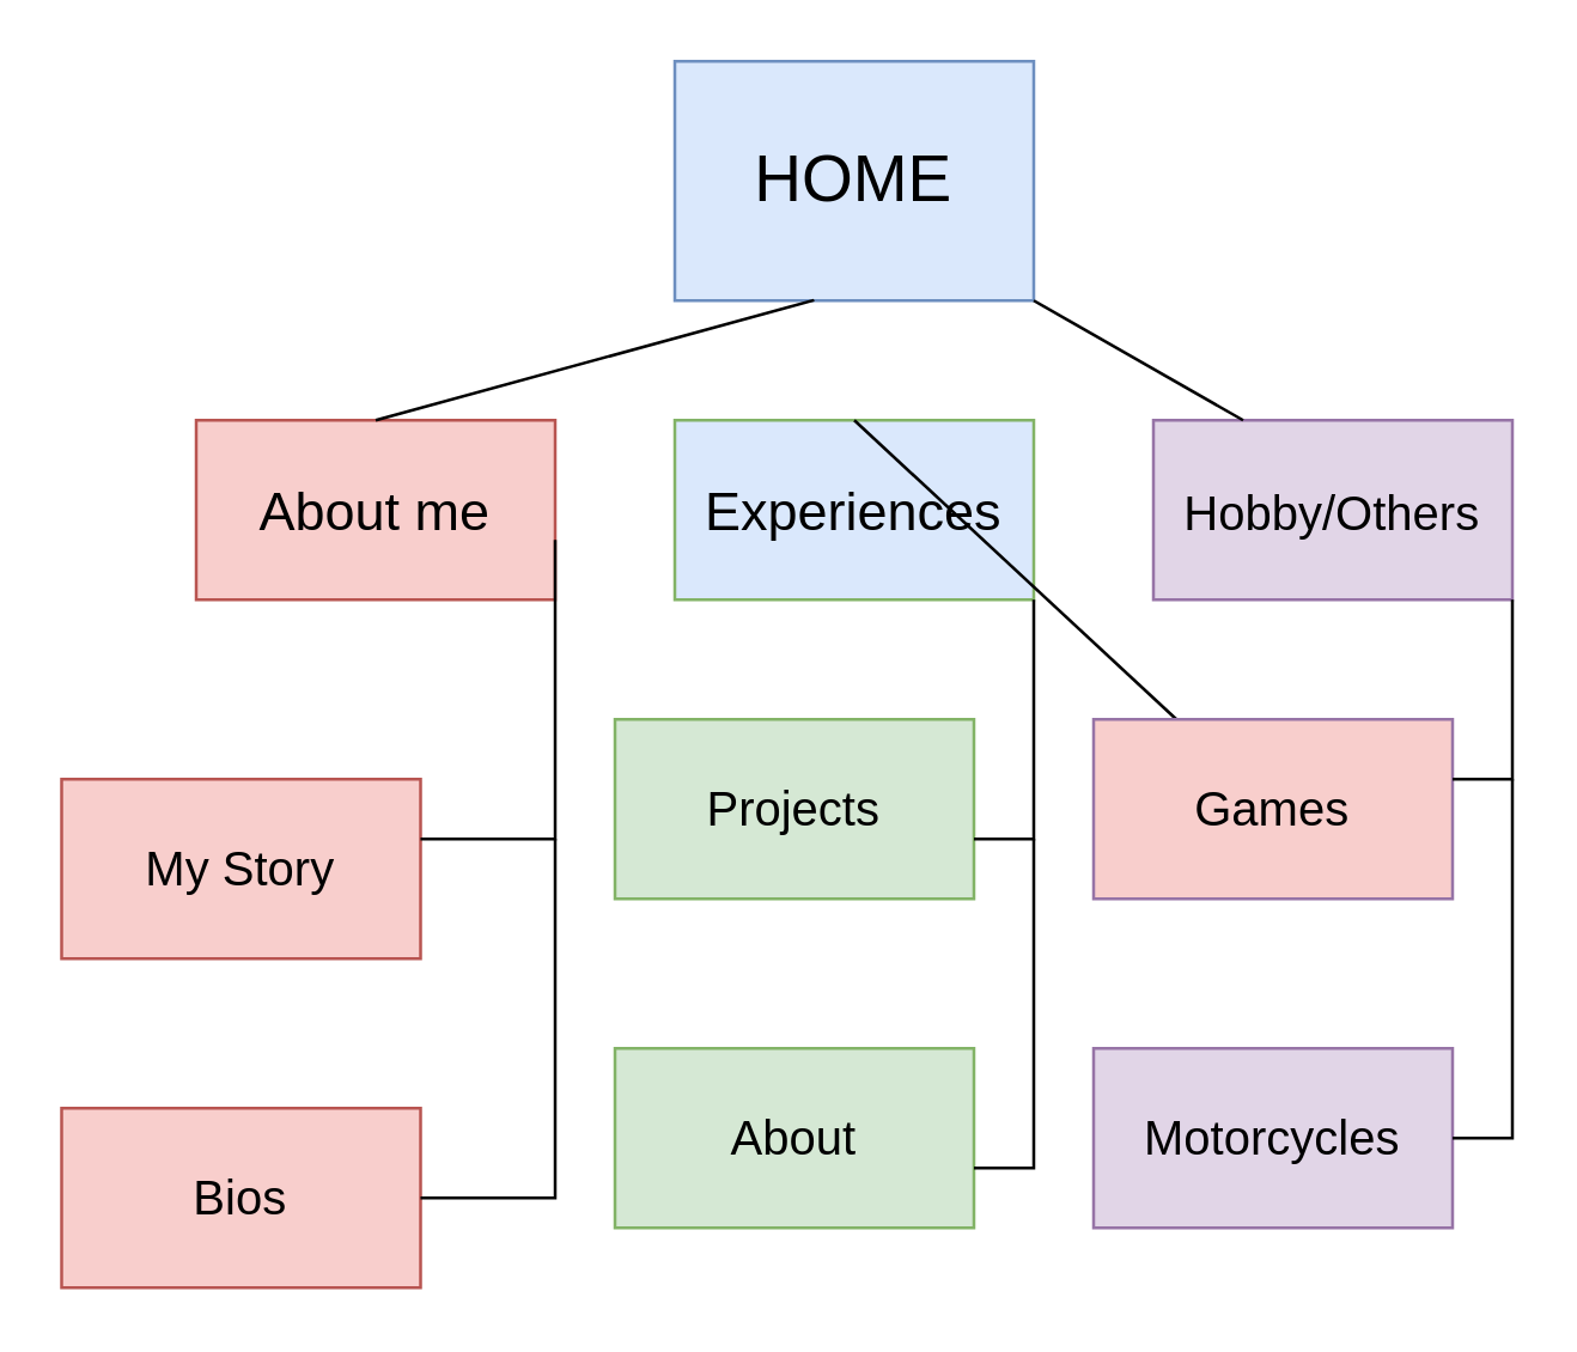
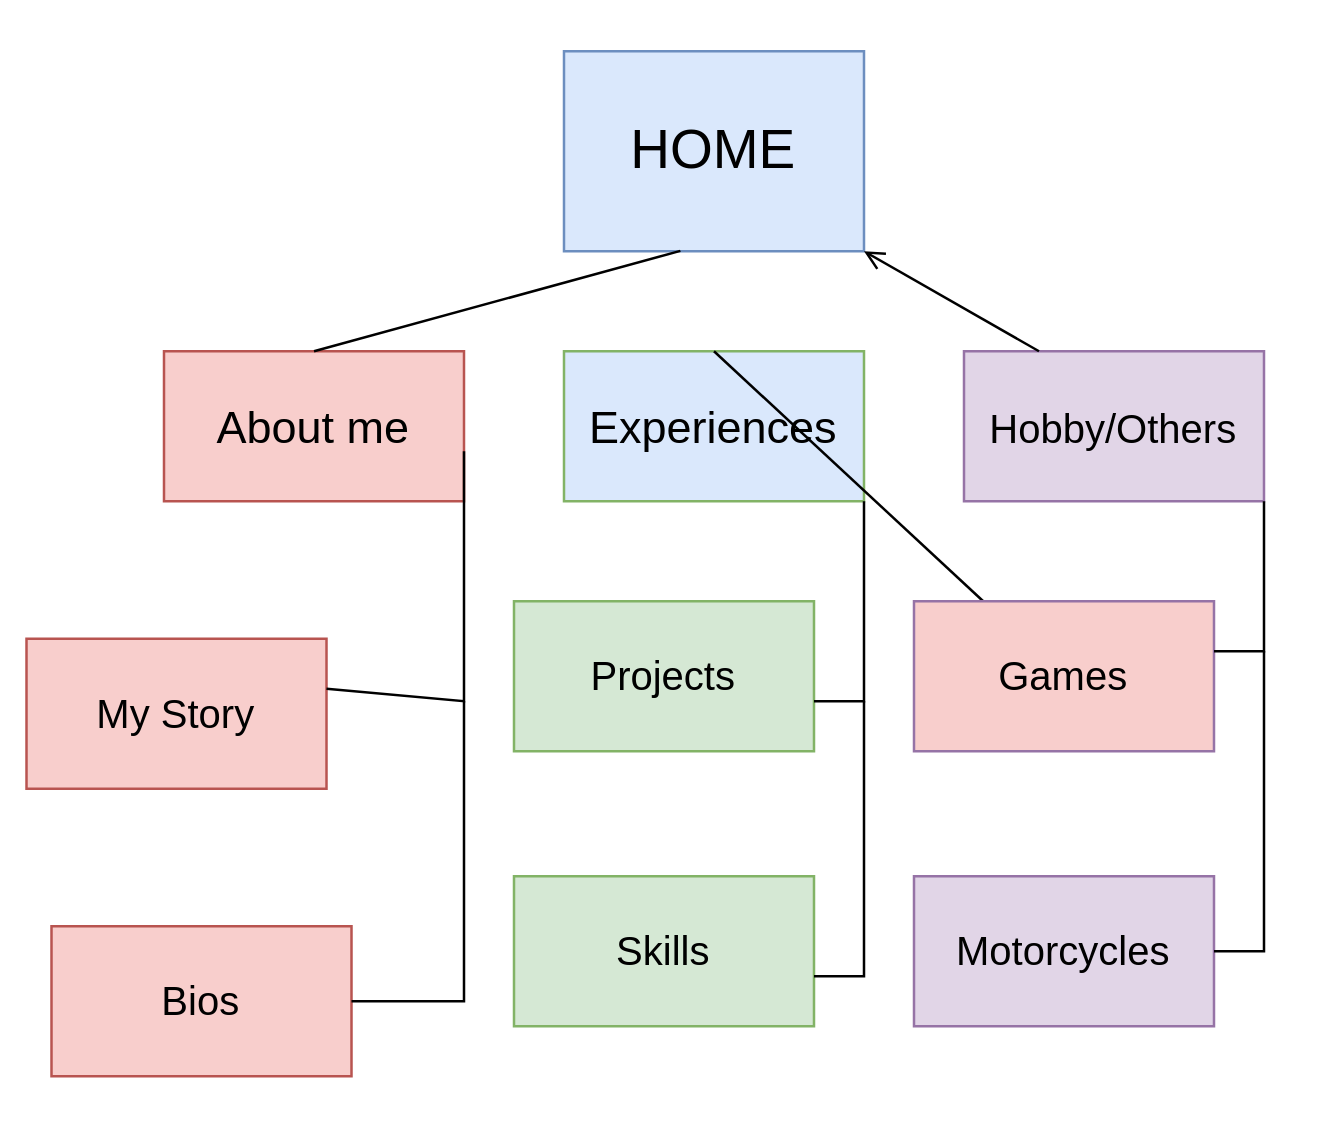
  <mxCell id="0" />
  <mxCell id="1" parent="0" />
  <mxCell id="2" value="&lt;font style=&quot;font-size: 22px;&quot;&gt;HOME&lt;/font&gt;" style="rounded=0;whiteSpace=wrap;html=1;fillColor=#dae8fc;strokeColor=#6c8ebf;" parent="1" vertex="1"><mxGeometry x="225" y="20" width="120" height="80" as="geometry" /></mxCell>
  <mxCell id="3" value="&lt;font style=&quot;font-size: 18px;&quot;&gt;About me&lt;/font&gt;" style="rounded=0;whiteSpace=wrap;html=1;fontSize=22;fillColor=#f8cecc;strokeColor=#b85450;" parent="1" vertex="1"><mxGeometry x="65" y="140" width="120" height="60" as="geometry" /></mxCell>
  <mxCell id="4" value="&lt;span style=&quot;font-size: 18px;&quot;&gt;Experiences&lt;/span&gt;" style="rounded=0;whiteSpace=wrap;html=1;fontSize=22;fillColor=#dae8fc;strokeColor=#82b366;" parent="1" vertex="1"><mxGeometry x="225" y="140" width="120" height="60" as="geometry" /></mxCell>
  <mxCell id="5" value="&lt;font style=&quot;font-size: 16px;&quot;&gt;Hobby/Others&lt;/font&gt;" style="rounded=0;whiteSpace=wrap;html=1;fontSize=22;fillColor=#e1d5e7;strokeColor=#9673a6;" parent="1" vertex="1"><mxGeometry x="385" y="140" width="120" height="60" as="geometry" /></mxCell>
  <mxCell id="6" value="" style="endArrow=none;html=1;rounded=0;fontSize=18;exitX=0.5;exitY=0;exitDx=0;exitDy=0;entryX=0.388;entryY=0.998;entryDx=0;entryDy=0;entryPerimeter=0;" parent="1" source="3" target="2" edge="1"><mxGeometry width="50" height="50" relative="1" as="geometry"><mxPoint x="260" y="130" as="sourcePoint" /><mxPoint x="310" y="80" as="targetPoint" /><Array as="points" /></mxGeometry></mxCell>
  <mxCell id="7" value="" style="endArrow=none;html=1;rounded=0;fontSize=18;exitX=0.5;exitY=0;exitDx=0;exitDy=0;" parent="1" source="4" target="11" edge="1"><mxGeometry width="50" height="50" relative="1" as="geometry"><mxPoint x="270" y="170" as="sourcePoint" /><mxPoint x="320" y="120" as="targetPoint" /></mxGeometry></mxCell>
- <mxCell id="8" value="" style="endArrow=none;html=1;rounded=0;fontSize=18;entryX=1;entryY=1;entryDx=0;entryDy=0;exitX=0.25;exitY=0;exitDx=0;exitDy=0;" parent="1" source="5" target="2" edge="1"><mxGeometry width="50" height="50" relative="1" as="geometry"><mxPoint x="270" y="170" as="sourcePoint" /><mxPoint x="320" y="120" as="targetPoint" /></mxGeometry></mxCell>
+ <mxCell id="8" value="" style="endArrow=open;html=1;rounded=0;fontSize=18;entryX=1;entryY=1;entryDx=0;entryDy=0;exitX=0.25;exitY=0;exitDx=0;exitDy=0;" parent="1" source="5" target="2" edge="1"><mxGeometry width="50" height="50" relative="1" as="geometry"><mxPoint x="270" y="170" as="sourcePoint" /><mxPoint x="320" y="120" as="targetPoint" /></mxGeometry></mxCell>
  <mxCell id="9" value="&lt;font style=&quot;font-size: 16px;&quot;&gt;Projects&lt;/font&gt;" style="rounded=0;whiteSpace=wrap;html=1;fontSize=18;fillColor=#d5e8d4;strokeColor=#82b366;" parent="1" vertex="1"><mxGeometry x="205" y="240" width="120" height="60" as="geometry" /></mxCell>
- <mxCell id="10" value="&lt;font style=&quot;font-size: 16px;&quot;&gt;My Story&lt;/font&gt;" style="rounded=0;whiteSpace=wrap;html=1;fontSize=18;fillColor=#f8cecc;strokeColor=#b85450;" parent="1" vertex="1"><mxGeometry x="20" y="260" width="120" height="60" as="geometry" /></mxCell>
+ <mxCell id="10" value="&lt;font style=&quot;font-size: 16px;&quot;&gt;My Story&lt;/font&gt;" style="rounded=0;whiteSpace=wrap;html=1;fontSize=18;fillColor=#f8cecc;strokeColor=#b85450;" parent="1" vertex="1"><mxGeometry x="10" y="255" width="120" height="60" as="geometry" /></mxCell>
  <mxCell id="11" value="&lt;font style=&quot;font-size: 16px;&quot;&gt;Games&lt;/font&gt;" style="rounded=0;whiteSpace=wrap;html=1;fontSize=18;fillColor=#f8cecc;strokeColor=#9673a6;" parent="1" vertex="1"><mxGeometry x="365" y="240" width="120" height="60" as="geometry" /></mxCell>
  <mxCell id="12" value="" style="endArrow=none;html=1;rounded=0;fontSize=16;entryX=1;entryY=1;entryDx=0;entryDy=0;" parent="1" target="4" edge="1"><mxGeometry width="50" height="50" relative="1" as="geometry"><mxPoint x="325" y="280" as="sourcePoint" /><mxPoint x="235" y="260" as="targetPoint" /><Array as="points"><mxPoint x="345" y="280" /></Array></mxGeometry></mxCell>
  <mxCell id="13" value="" style="endArrow=none;html=1;rounded=0;fontSize=16;exitX=1;exitY=0.333;exitDx=0;exitDy=0;exitPerimeter=0;" parent="1" source="10" edge="1"><mxGeometry width="50" height="50" relative="1" as="geometry"><mxPoint x="115" y="280" as="sourcePoint" /><mxPoint x="185" y="180" as="targetPoint" /><Array as="points"><mxPoint x="185" y="280" /></Array></mxGeometry></mxCell>
  <mxCell id="14" value="&lt;font style=&quot;font-size: 16px;&quot;&gt;Motorcycles&lt;/font&gt;" style="rounded=0;whiteSpace=wrap;html=1;fontSize=18;fillColor=#e1d5e7;strokeColor=#9673a6;" parent="1" vertex="1"><mxGeometry x="365" y="350" width="120" height="60" as="geometry" /></mxCell>
  <mxCell id="15" value="" style="endArrow=none;html=1;rounded=0;fontSize=16;entryX=1;entryY=1;entryDx=0;entryDy=0;" parent="1" target="5" edge="1"><mxGeometry width="50" height="50" relative="1" as="geometry"><mxPoint x="485" y="260" as="sourcePoint" /><mxPoint x="275" y="250" as="targetPoint" /><Array as="points"><mxPoint x="505" y="260" /></Array></mxGeometry></mxCell>
  <mxCell id="16" value="" style="endArrow=none;html=1;rounded=0;fontSize=16;exitX=1;exitY=0.5;exitDx=0;exitDy=0;" parent="1" source="14" edge="1"><mxGeometry width="50" height="50" relative="1" as="geometry"><mxPoint x="435" y="350" as="sourcePoint" /><mxPoint x="505" y="260" as="targetPoint" /><Array as="points"><mxPoint x="505" y="380" /></Array></mxGeometry></mxCell>
- <mxCell id="17" value="&lt;font style=&quot;font-size: 16px;&quot;&gt;About&lt;/font&gt;" style="rounded=0;whiteSpace=wrap;html=1;fontSize=16;fillColor=#d5e8d4;strokeColor=#82b366;" parent="1" vertex="1"><mxGeometry x="205" y="350" width="120" height="60" as="geometry" /></mxCell>
+ <mxCell id="17" value="&lt;font style=&quot;font-size: 16px;&quot;&gt;Skills&lt;/font&gt;" style="rounded=0;whiteSpace=wrap;html=1;fontSize=16;fillColor=#d5e8d4;strokeColor=#82b366;" parent="1" vertex="1"><mxGeometry x="205" y="350" width="120" height="60" as="geometry" /></mxCell>
  <mxCell id="18" value="" style="endArrow=none;html=1;rounded=0;fontSize=16;" parent="1" edge="1"><mxGeometry width="50" height="50" relative="1" as="geometry"><mxPoint x="325" y="390" as="sourcePoint" /><mxPoint x="345" y="280" as="targetPoint" /><Array as="points"><mxPoint x="345" y="390" /></Array></mxGeometry></mxCell>
  <mxCell id="19" value="Bios" style="rounded=0;whiteSpace=wrap;html=1;fontSize=16;fillColor=#f8cecc;strokeColor=#b85450;" parent="1" vertex="1"><mxGeometry x="20" y="370" width="120" height="60" as="geometry" /></mxCell>
  <mxCell id="20" value="" style="endArrow=none;html=1;rounded=0;fontSize=16;exitX=1;exitY=0.5;exitDx=0;exitDy=0;" parent="1" source="19" edge="1"><mxGeometry width="50" height="50" relative="1" as="geometry"><mxPoint x="195" y="340" as="sourcePoint" /><mxPoint x="185" y="280" as="targetPoint" /><Array as="points"><mxPoint x="185" y="400" /></Array></mxGeometry></mxCell>
